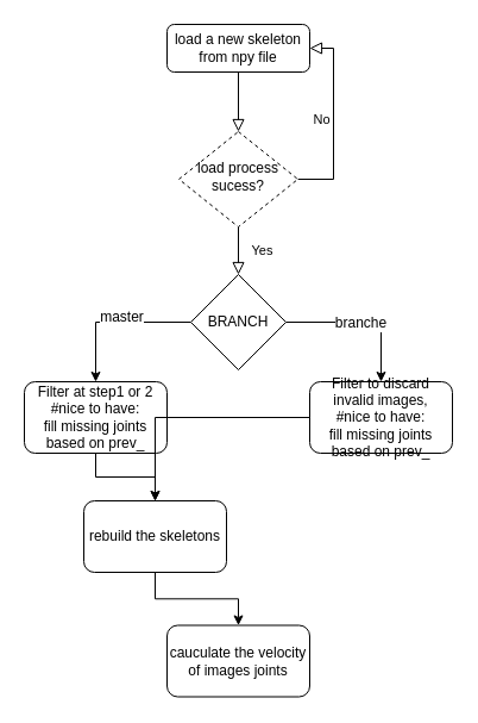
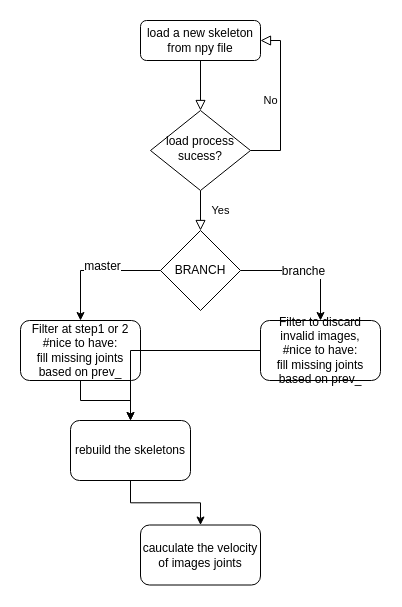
  <mxCell id="0" />
  <mxCell id="1" parent="0" />
  <mxCell id="2" value="" style="rounded=0;html=1;jettySize=auto;orthogonalLoop=1;fontSize=11;endArrow=block;endFill=0;endSize=8;strokeWidth=1;shadow=0;labelBackgroundColor=none;edgeStyle=orthogonalEdgeStyle;" parent="1" source="3" target="6" edge="1"><mxGeometry relative="1" as="geometry" /></mxCell>
  <mxCell id="3" value="load a new skeleton from npy file" style="rounded=1;whiteSpace=wrap;html=1;fontSize=12;glass=0;strokeWidth=1;shadow=0;" parent="1" vertex="1"><mxGeometry x="140" y="20" width="120" height="40" as="geometry" /></mxCell>
  <mxCell id="4" value="Yes" style="rounded=0;html=1;jettySize=auto;orthogonalLoop=1;fontSize=11;endArrow=block;endFill=0;endSize=8;strokeWidth=1;shadow=0;labelBackgroundColor=none;edgeStyle=orthogonalEdgeStyle;entryX=0.5;entryY=0;entryDx=0;entryDy=0;" parent="1" source="6" target="11" edge="1"><mxGeometry y="20" relative="1" as="geometry"><mxPoint as="offset" /><mxPoint x="200" y="220" as="targetPoint" /></mxGeometry></mxCell>
  <mxCell id="5" value="No" style="edgeStyle=orthogonalEdgeStyle;rounded=0;html=1;jettySize=auto;orthogonalLoop=1;fontSize=11;endArrow=block;endFill=0;endSize=8;strokeWidth=1;shadow=0;labelBackgroundColor=none;entryX=1;entryY=0.5;entryDx=0;entryDy=0;" parent="1" source="6" target="3" edge="1"><mxGeometry y="10" relative="1" as="geometry"><mxPoint as="offset" /><mxPoint x="300" y="150" as="targetPoint" /><Array as="points"><mxPoint x="280" y="150" /><mxPoint x="280" y="40" /></Array></mxGeometry></mxCell>
- <mxCell id="6" value="load process sucess?" style="rhombus;whiteSpace=wrap;html=1;shadow=0;fontFamily=Helvetica;fontSize=12;align=center;strokeWidth=1;spacing=6;spacingTop=-4;dashed=1;" parent="1" vertex="1"><mxGeometry x="150" y="110" width="100" height="80" as="geometry" /></mxCell>
+ <mxCell id="6" value="load process sucess?" style="rhombus;whiteSpace=wrap;html=1;shadow=0;fontFamily=Helvetica;fontSize=12;align=center;strokeWidth=1;spacing=6;spacingTop=-4;" parent="1" vertex="1"><mxGeometry x="150" y="110" width="100" height="80" as="geometry" /></mxCell>
  <mxCell id="7" style="edgeStyle=orthogonalEdgeStyle;rounded=0;orthogonalLoop=1;jettySize=auto;html=1;entryX=0.5;entryY=0;entryDx=0;entryDy=0;" parent="1" source="11" target="13" edge="1"><mxGeometry relative="1" as="geometry"><mxPoint x="90" y="300" as="targetPoint" /></mxGeometry></mxCell>
  <mxCell id="8" value="&lt;div&gt;master&lt;/div&gt;&lt;div&gt;&lt;br&gt;&lt;/div&gt;" style="text;html=1;align=center;verticalAlign=middle;resizable=0;points=[];labelBackgroundColor=#ffffff;" parent="7" vertex="1" connectable="0"><mxGeometry x="-0.092" y="2" relative="1" as="geometry"><mxPoint as="offset" /></mxGeometry></mxCell>
  <mxCell id="9" style="edgeStyle=orthogonalEdgeStyle;rounded=0;orthogonalLoop=1;jettySize=auto;html=1;" parent="1" source="11" target="15" edge="1"><mxGeometry relative="1" as="geometry" /></mxCell>
  <mxCell id="10" value="branche" style="text;html=1;align=center;verticalAlign=middle;resizable=0;points=[];labelBackgroundColor=#ffffff;" parent="9" vertex="1" connectable="0"><mxGeometry x="-0.046" relative="1" as="geometry"><mxPoint as="offset" /></mxGeometry></mxCell>
  <mxCell id="11" value="BRANCH" style="rhombus;whiteSpace=wrap;html=1;" parent="1" vertex="1"><mxGeometry x="160" y="230" width="80" height="80" as="geometry" /></mxCell>
  <mxCell id="12" style="edgeStyle=orthogonalEdgeStyle;rounded=0;orthogonalLoop=1;jettySize=auto;html=1;entryX=0.5;entryY=0;entryDx=0;entryDy=0;" parent="1" source="13" target="17" edge="1"><mxGeometry relative="1" as="geometry"><mxPoint x="130" y="460" as="targetPoint" /></mxGeometry></mxCell>
  <mxCell id="13" value="&lt;div&gt;Filter at step1 or 2&lt;/div&gt;&lt;div&gt;#nice to have:&lt;/div&gt;&lt;div&gt;fill missing joints based on prev_&lt;br&gt;&lt;/div&gt;" style="rounded=1;whiteSpace=wrap;html=1;" parent="1" vertex="1"><mxGeometry x="20" y="320" width="120" height="60" as="geometry" /></mxCell>
  <mxCell id="14" style="edgeStyle=orthogonalEdgeStyle;rounded=0;orthogonalLoop=1;jettySize=auto;html=1;entryX=0.5;entryY=0;entryDx=0;entryDy=0;" parent="1" source="15" target="17" edge="1"><mxGeometry relative="1" as="geometry" /></mxCell>
  <mxCell id="15" value="&lt;div&gt;Filter to discard invalid images,&lt;/div&gt;&lt;div&gt;&lt;div&gt;#nice to have:&lt;/div&gt;fill missing joints based on prev_ &lt;/div&gt;" style="rounded=1;whiteSpace=wrap;html=1;" parent="1" vertex="1"><mxGeometry x="260" y="320" width="120" height="60" as="geometry" /></mxCell>
  <mxCell id="16" style="edgeStyle=orthogonalEdgeStyle;rounded=0;orthogonalLoop=1;jettySize=auto;html=1;entryX=0.5;entryY=0;entryDx=0;entryDy=0;" parent="1" source="17" target="18" edge="1"><mxGeometry relative="1" as="geometry"><mxPoint x="200" y="550" as="targetPoint" /></mxGeometry></mxCell>
  <mxCell id="17" value="rebuild the skeletons" style="rounded=1;whiteSpace=wrap;html=1;" parent="1" vertex="1"><mxGeometry x="70" y="420" width="120" height="60" as="geometry" /></mxCell>
  <mxCell id="18" value="cauculate the velocity of images joints" style="rounded=1;whiteSpace=wrap;html=1;" parent="1" vertex="1"><mxGeometry x="140" y="524.5" width="120" height="60" as="geometry" /></mxCell>
